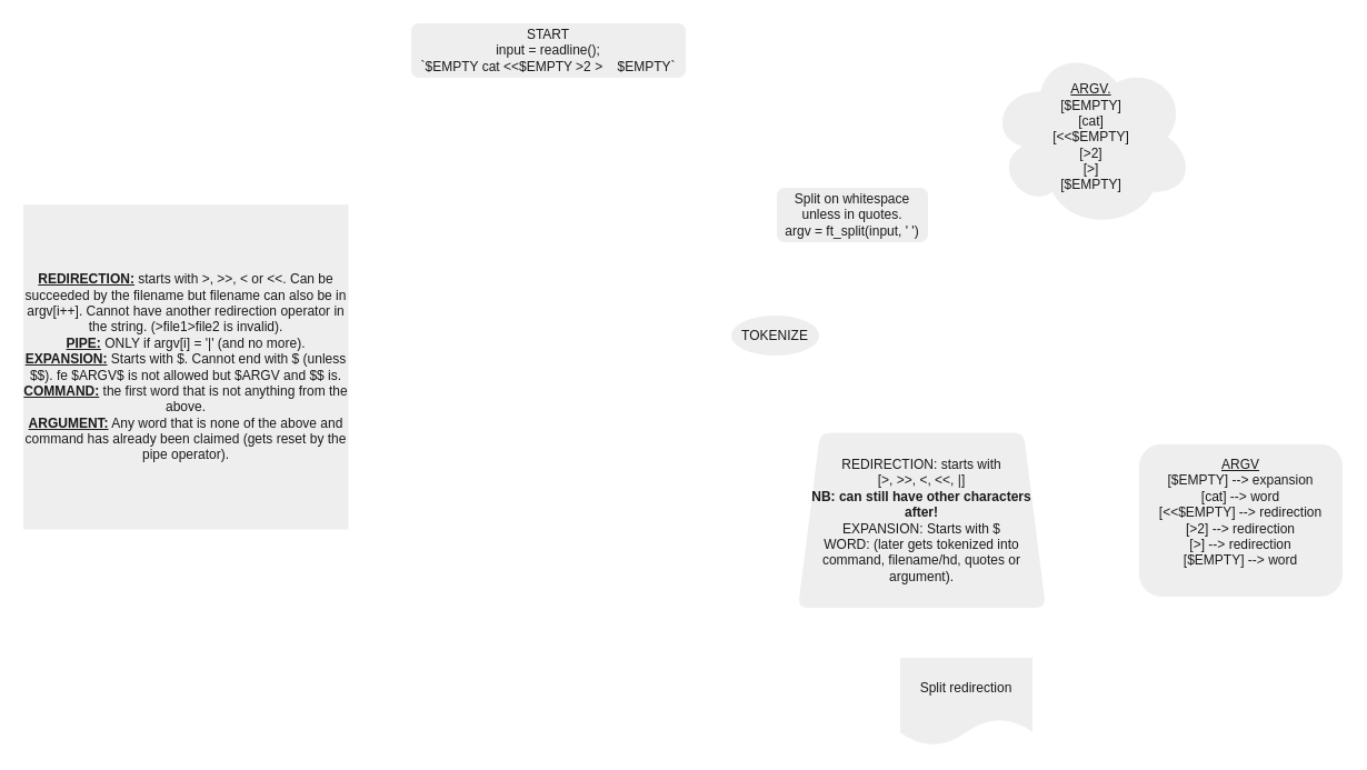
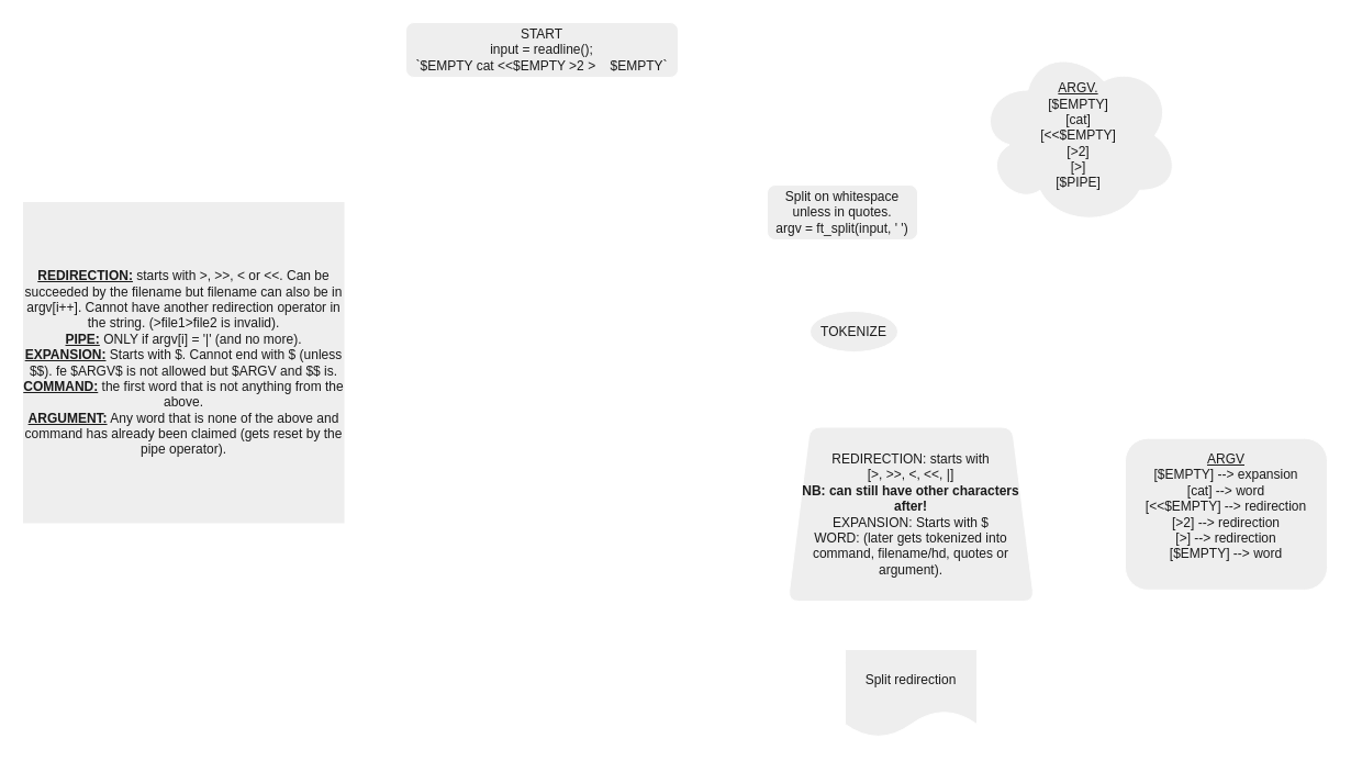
  <mxCell id="0" />
  <mxCell id="1" parent="0" />
  <mxCell id="2" value="" style="edgeStyle=orthogonalEdgeStyle;rounded=0;orthogonalLoop=1;jettySize=auto;html=1;labelBackgroundColor=none;fontColor=default;strokeColor=#FFFFFF;" edge="1" parent="1" source="3" target="6"><mxGeometry relative="1" as="geometry" /></mxCell>
  <mxCell id="3" value="START&lt;div&gt;input = readline();&lt;/div&gt;&lt;div&gt;`$EMPTY cat &amp;lt;&amp;lt;$EMPTY &amp;gt;2 &amp;gt;&amp;nbsp; &amp;nbsp; $EMPTY`&lt;/div&gt;" style="rounded=1;whiteSpace=wrap;html=1;labelBackgroundColor=none;fillColor=#EEEEEE;strokeColor=#FFFFFF;fontColor=#1A1A1A;" vertex="1" parent="1"><mxGeometry x="369" y="20" width="248" height="50" as="geometry" /></mxCell>
  <mxCell id="4" value="" style="edgeStyle=orthogonalEdgeStyle;rounded=0;orthogonalLoop=1;jettySize=auto;html=1;strokeColor=#FFFFFF;fontColor=#FFFFFF;entryX=0.16;entryY=0.55;entryDx=0;entryDy=0;entryPerimeter=0;" edge="1" parent="1" source="6" target="9"><mxGeometry relative="1" as="geometry"><mxPoint x="913" y="193" as="targetPoint" /></mxGeometry></mxCell>
  <mxCell id="5" style="edgeStyle=orthogonalEdgeStyle;rounded=0;orthogonalLoop=1;jettySize=auto;html=1;entryX=0.5;entryY=0;entryDx=0;entryDy=0;strokeColor=#FFFFFF;fontColor=#FFFFFF;" edge="1" parent="1" source="6" target="8"><mxGeometry relative="1" as="geometry" /></mxCell>
  <mxCell id="6" value="Split on whitespace unless in quotes.&lt;div&gt;argv = ft_split(input, ' ')&lt;/div&gt;" style="rounded=1;whiteSpace=wrap;html=1;labelBackgroundColor=none;fillColor=#EEEEEE;strokeColor=#FFFFFF;fontColor=#1A1A1A;" vertex="1" parent="1"><mxGeometry x="698" y="168" width="137" height="50" as="geometry" /></mxCell>
  <mxCell id="7" value="" style="edgeStyle=orthogonalEdgeStyle;rounded=0;orthogonalLoop=1;jettySize=auto;html=1;strokeColor=#FFFFFF;fontColor=#FFFFFF;" edge="1" parent="1" source="8" target="12"><mxGeometry relative="1" as="geometry" /></mxCell>
- <mxCell id="8" value="TOKENIZE" style="ellipse;whiteSpace=wrap;html=1;fillColor=#EEEEEE;strokeColor=#FFFFFF;fontColor=#1A1A1A;rounded=1;labelBackgroundColor=none;" vertex="1" parent="1"><mxGeometry x="657" y="283" width="80" height="37" as="geometry" /></mxCell>
- <mxCell id="9" value="&lt;u&gt;ARGV.&lt;/u&gt;&lt;br&gt;[$EMPTY]&lt;div&gt;[cat]&lt;/div&gt;&lt;div&gt;[&amp;lt;&amp;lt;$EMPTY]&lt;/div&gt;&lt;div&gt;[&amp;gt;2]&lt;/div&gt;&lt;div&gt;[&amp;gt;]&lt;/div&gt;&lt;div&gt;[$EMPTY]&lt;/div&gt;" style="ellipse;shape=cloud;whiteSpace=wrap;html=1;strokeColor=#FFFFFF;fontColor=#1A1A1A;fillColor=#EEEEEE;" vertex="1" parent="1"><mxGeometry x="889" y="40" width="185" height="166" as="geometry" /></mxCell>
+ <mxCell id="8" value="TOKENIZE" style="ellipse;whiteSpace=wrap;html=1;fillColor=#EEEEEE;strokeColor=#FFFFFF;fontColor=#1A1A1A;rounded=1;labelBackgroundColor=none;" vertex="1" parent="1"><mxGeometry x="737" y="283" width="80" height="37" as="geometry" /></mxCell>
+ <mxCell id="9" value="&lt;u&gt;ARGV.&lt;/u&gt;&lt;br&gt;[$EMPTY]&lt;div&gt;[cat]&lt;/div&gt;&lt;div&gt;[&amp;lt;&amp;lt;$EMPTY]&lt;/div&gt;&lt;div&gt;[&amp;gt;2]&lt;/div&gt;&lt;div&gt;[&amp;gt;]&lt;/div&gt;&lt;div&gt;[$PIPE]&lt;/div&gt;" style="ellipse;shape=cloud;whiteSpace=wrap;html=1;strokeColor=#FFFFFF;fontColor=#1A1A1A;fillColor=#EEEEEE;" vertex="1" parent="1"><mxGeometry x="889" y="40" width="185" height="166" as="geometry" /></mxCell>
  <mxCell id="10" value="" style="edgeStyle=orthogonalEdgeStyle;rounded=0;orthogonalLoop=1;jettySize=auto;html=1;strokeColor=#FFFFFF;fontColor=#FFFFFF;" edge="1" parent="1" source="12" target="14"><mxGeometry relative="1" as="geometry" /></mxCell>
  <mxCell id="11" value="" style="edgeStyle=orthogonalEdgeStyle;rounded=0;orthogonalLoop=1;jettySize=auto;html=1;strokeColor=#FFFFFF;fontColor=#FFFFFF;" edge="1" parent="1" source="12" target="15"><mxGeometry relative="1" as="geometry" /></mxCell>
  <mxCell id="12" value="REDIRECTION: starts with&lt;div&gt;[&amp;gt;, &amp;gt;&amp;gt;, &amp;lt;, &amp;lt;&amp;lt;, |]&lt;/div&gt;&lt;div&gt;&lt;b&gt;NB: can still have other characters after!&lt;/b&gt;&lt;br&gt;&lt;div&gt;EXPANSION: Starts with $&lt;/div&gt;&lt;/div&gt;&lt;div&gt;WORD: (later gets tokenized into command, filename/hd, quotes or argument).&lt;/div&gt;" style="shape=trapezoid;perimeter=trapezoidPerimeter;whiteSpace=wrap;html=1;fixedSize=1;fillColor=#EEEEEE;strokeColor=#FFFFFF;fontColor=#1A1A1A;rounded=1;labelBackgroundColor=none;" vertex="1" parent="1"><mxGeometry x="717" y="388.5" width="224" height="158.5" as="geometry" /></mxCell>
  <mxCell id="13" value="&lt;b&gt;&lt;u&gt;REDIRECTION:&lt;/u&gt;&lt;/b&gt; starts with &amp;gt;, &amp;gt;&amp;gt;, &amp;lt; or &amp;lt;&amp;lt;. Can be succeeded by the filename but filename can also be in argv[i++]. Cannot have another redirection operator in the string. (&amp;gt;file1&amp;gt;file2 is invalid).&lt;div&gt;&lt;b&gt;&lt;u&gt;PIPE:&lt;/u&gt;&lt;/b&gt; ONLY if argv[i] = '|' (and no more).&lt;/div&gt;&lt;div&gt;&lt;b&gt;&lt;u&gt;EXPANSION:&lt;/u&gt;&lt;/b&gt; Starts with $. Cannot end with $ (unless $$). fe $ARGV$ is not allowed but $ARGV and $$ is.&lt;/div&gt;&lt;div&gt;&lt;b&gt;&lt;u&gt;COMMAND:&lt;/u&gt;&lt;/b&gt; the first word that is not anything from the above.&lt;/div&gt;&lt;div&gt;&lt;b&gt;&lt;u&gt;ARGUMENT:&lt;/u&gt;&lt;/b&gt; Any word that is none of the above and command has already been claimed (gets reset by the pipe operator).&lt;/div&gt;" style="whiteSpace=wrap;html=1;aspect=fixed;strokeColor=#FFFFFF;fontColor=#1A1A1A;fillColor=#EEEEEE;" vertex="1" parent="1"><mxGeometry x="20" y="183" width="293.5" height="293.5" as="geometry" /></mxCell>
  <mxCell id="14" value="&lt;u&gt;ARGV&lt;/u&gt;&lt;div&gt;[$EMPTY] --&amp;gt; expansion&lt;/div&gt;&lt;div&gt;[cat] --&amp;gt; word&lt;/div&gt;&lt;div&gt;[&amp;lt;&amp;lt;$EMPTY] --&amp;gt; redirection&lt;/div&gt;&lt;div&gt;[&amp;gt;2] --&amp;gt; redirection&lt;/div&gt;&lt;div&gt;[&amp;gt;] --&amp;gt; redirection&lt;/div&gt;&lt;div&gt;[$EMPTY] --&amp;gt; word&lt;/div&gt;&lt;div&gt;&lt;u&gt;&lt;br&gt;&lt;/u&gt;&lt;/div&gt;" style="whiteSpace=wrap;html=1;fillColor=#EEEEEE;strokeColor=#FFFFFF;fontColor=#1A1A1A;rounded=1;labelBackgroundColor=none;" vertex="1" parent="1"><mxGeometry x="1024" y="398.69" width="184" height="138.13" as="geometry" /></mxCell>
- <mxCell id="15" value="Split redirection" style="shape=document;whiteSpace=wrap;html=1;boundedLbl=1;fillColor=#EEEEEE;strokeColor=#FFFFFF;fontColor=#1A1A1A;rounded=1;labelBackgroundColor=none;" vertex="1" parent="1"><mxGeometry x="809" y="591" width="120" height="80" as="geometry" /></mxCell>
+ <mxCell id="15" value="Split redirection" style="shape=document;whiteSpace=wrap;html=1;boundedLbl=1;fillColor=#EEEEEE;strokeColor=#FFFFFF;fontColor=#1A1A1A;rounded=1;labelBackgroundColor=none;" vertex="1" parent="1"><mxGeometry x="769" y="591" width="120" height="80" as="geometry" /></mxCell>
